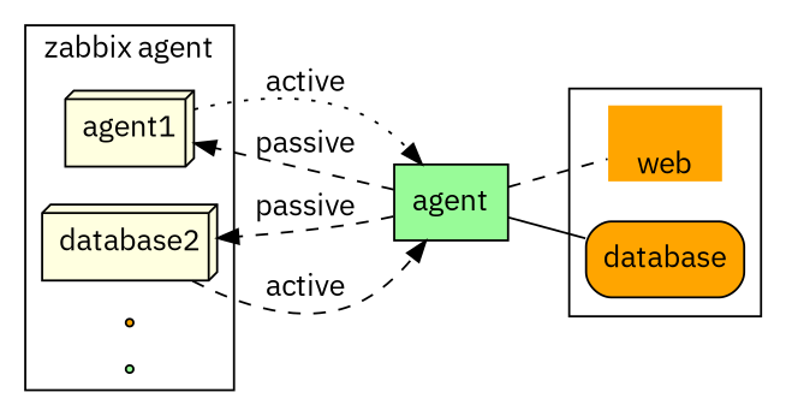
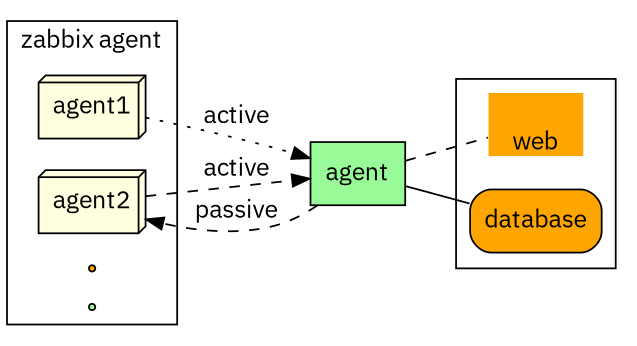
  digraph {
    fontname="IBM Plex Sans"
    rankdir=LR
    node [fillcolor=orange fontname="IBM Plex Sans" shape=box3d style=filled]
    edge [fontname="IBM Plex Sans" style=dashed]
    n1 [fillcolor=lightyellow label=agent1]
-   n2 [fillcolor=lightyellow label=database2]
+   n2 [fillcolor=lightyellow label=agent2]
    agent3 [shape=point]
    agent4 [fillcolor=palegreen shape=point]
    n5 [label=web labelloc=b shape=none]
    n6 [label=database shape=Mrecord]
    n7 [fillcolor=palegreen label=agent shape=box]
    subgraph cluster_1 {
      label="zabbix agent"
      n1
      n2
      agent3
      agent4
    }
    subgraph cluster_2 {
      n5
      n6
    }
    n1 -> n7 [label=active style=dotted]
    n2 -> n7 [label=active]
-   n7 -> n1 [label=passive]
    n7 -> n2 [label=passive]
    n7 -> n5 [arrowhead=none]
    n7 -> n6 [arrowhead=none style=solid]
  }
